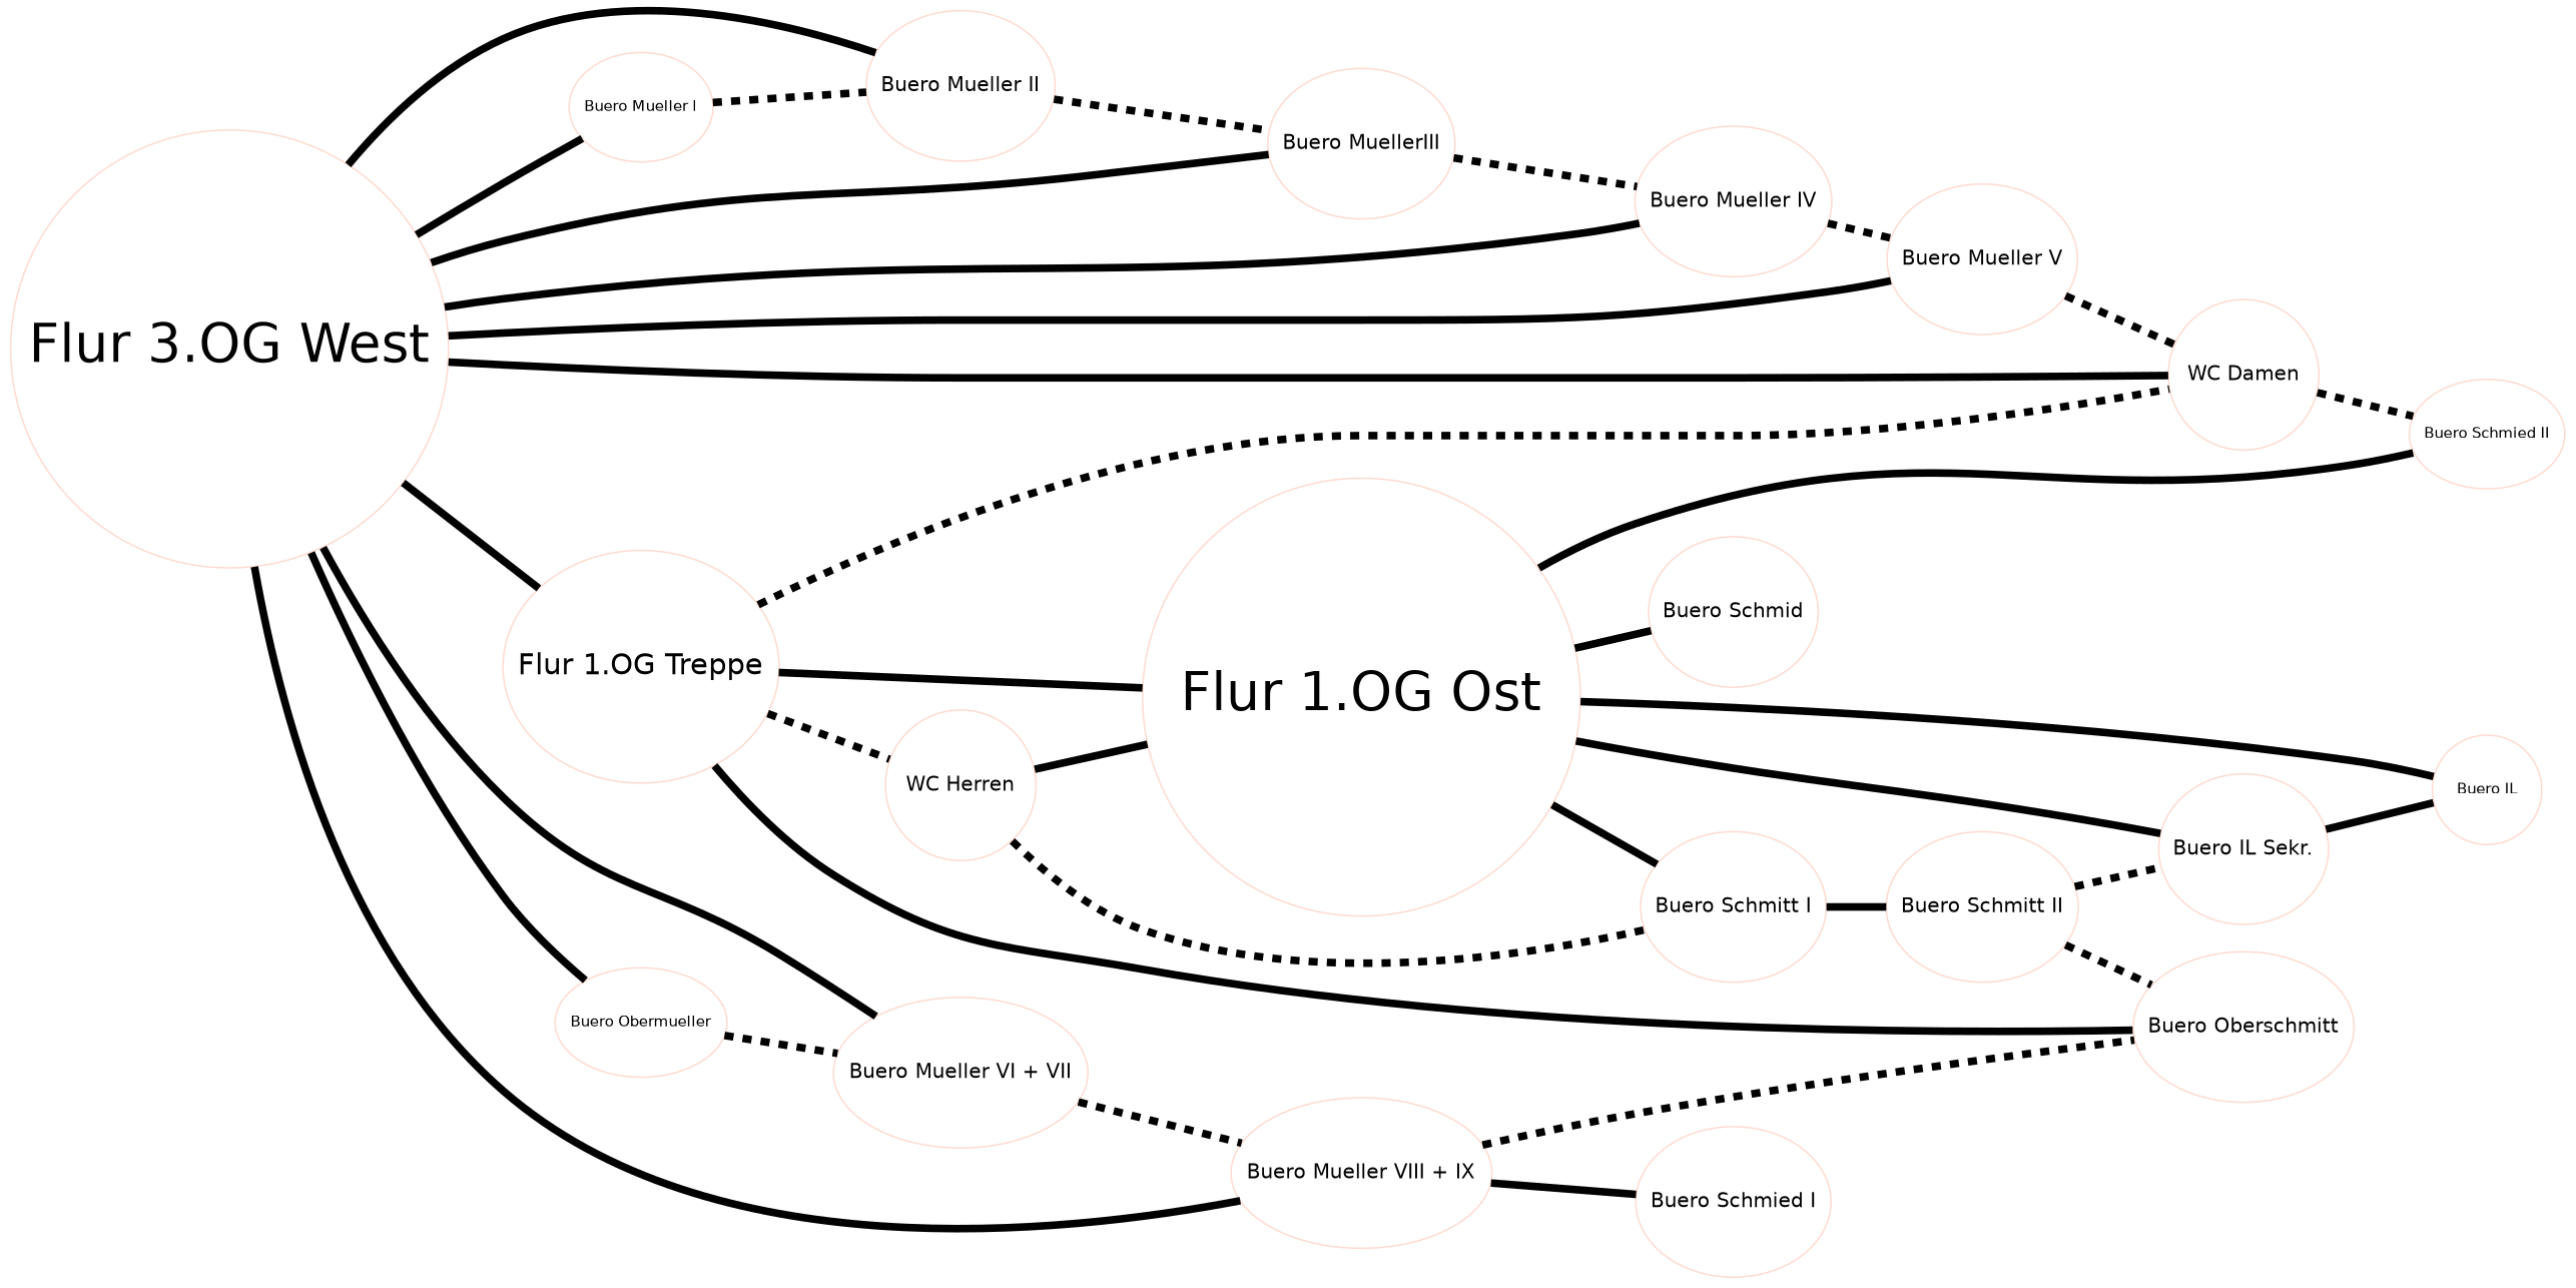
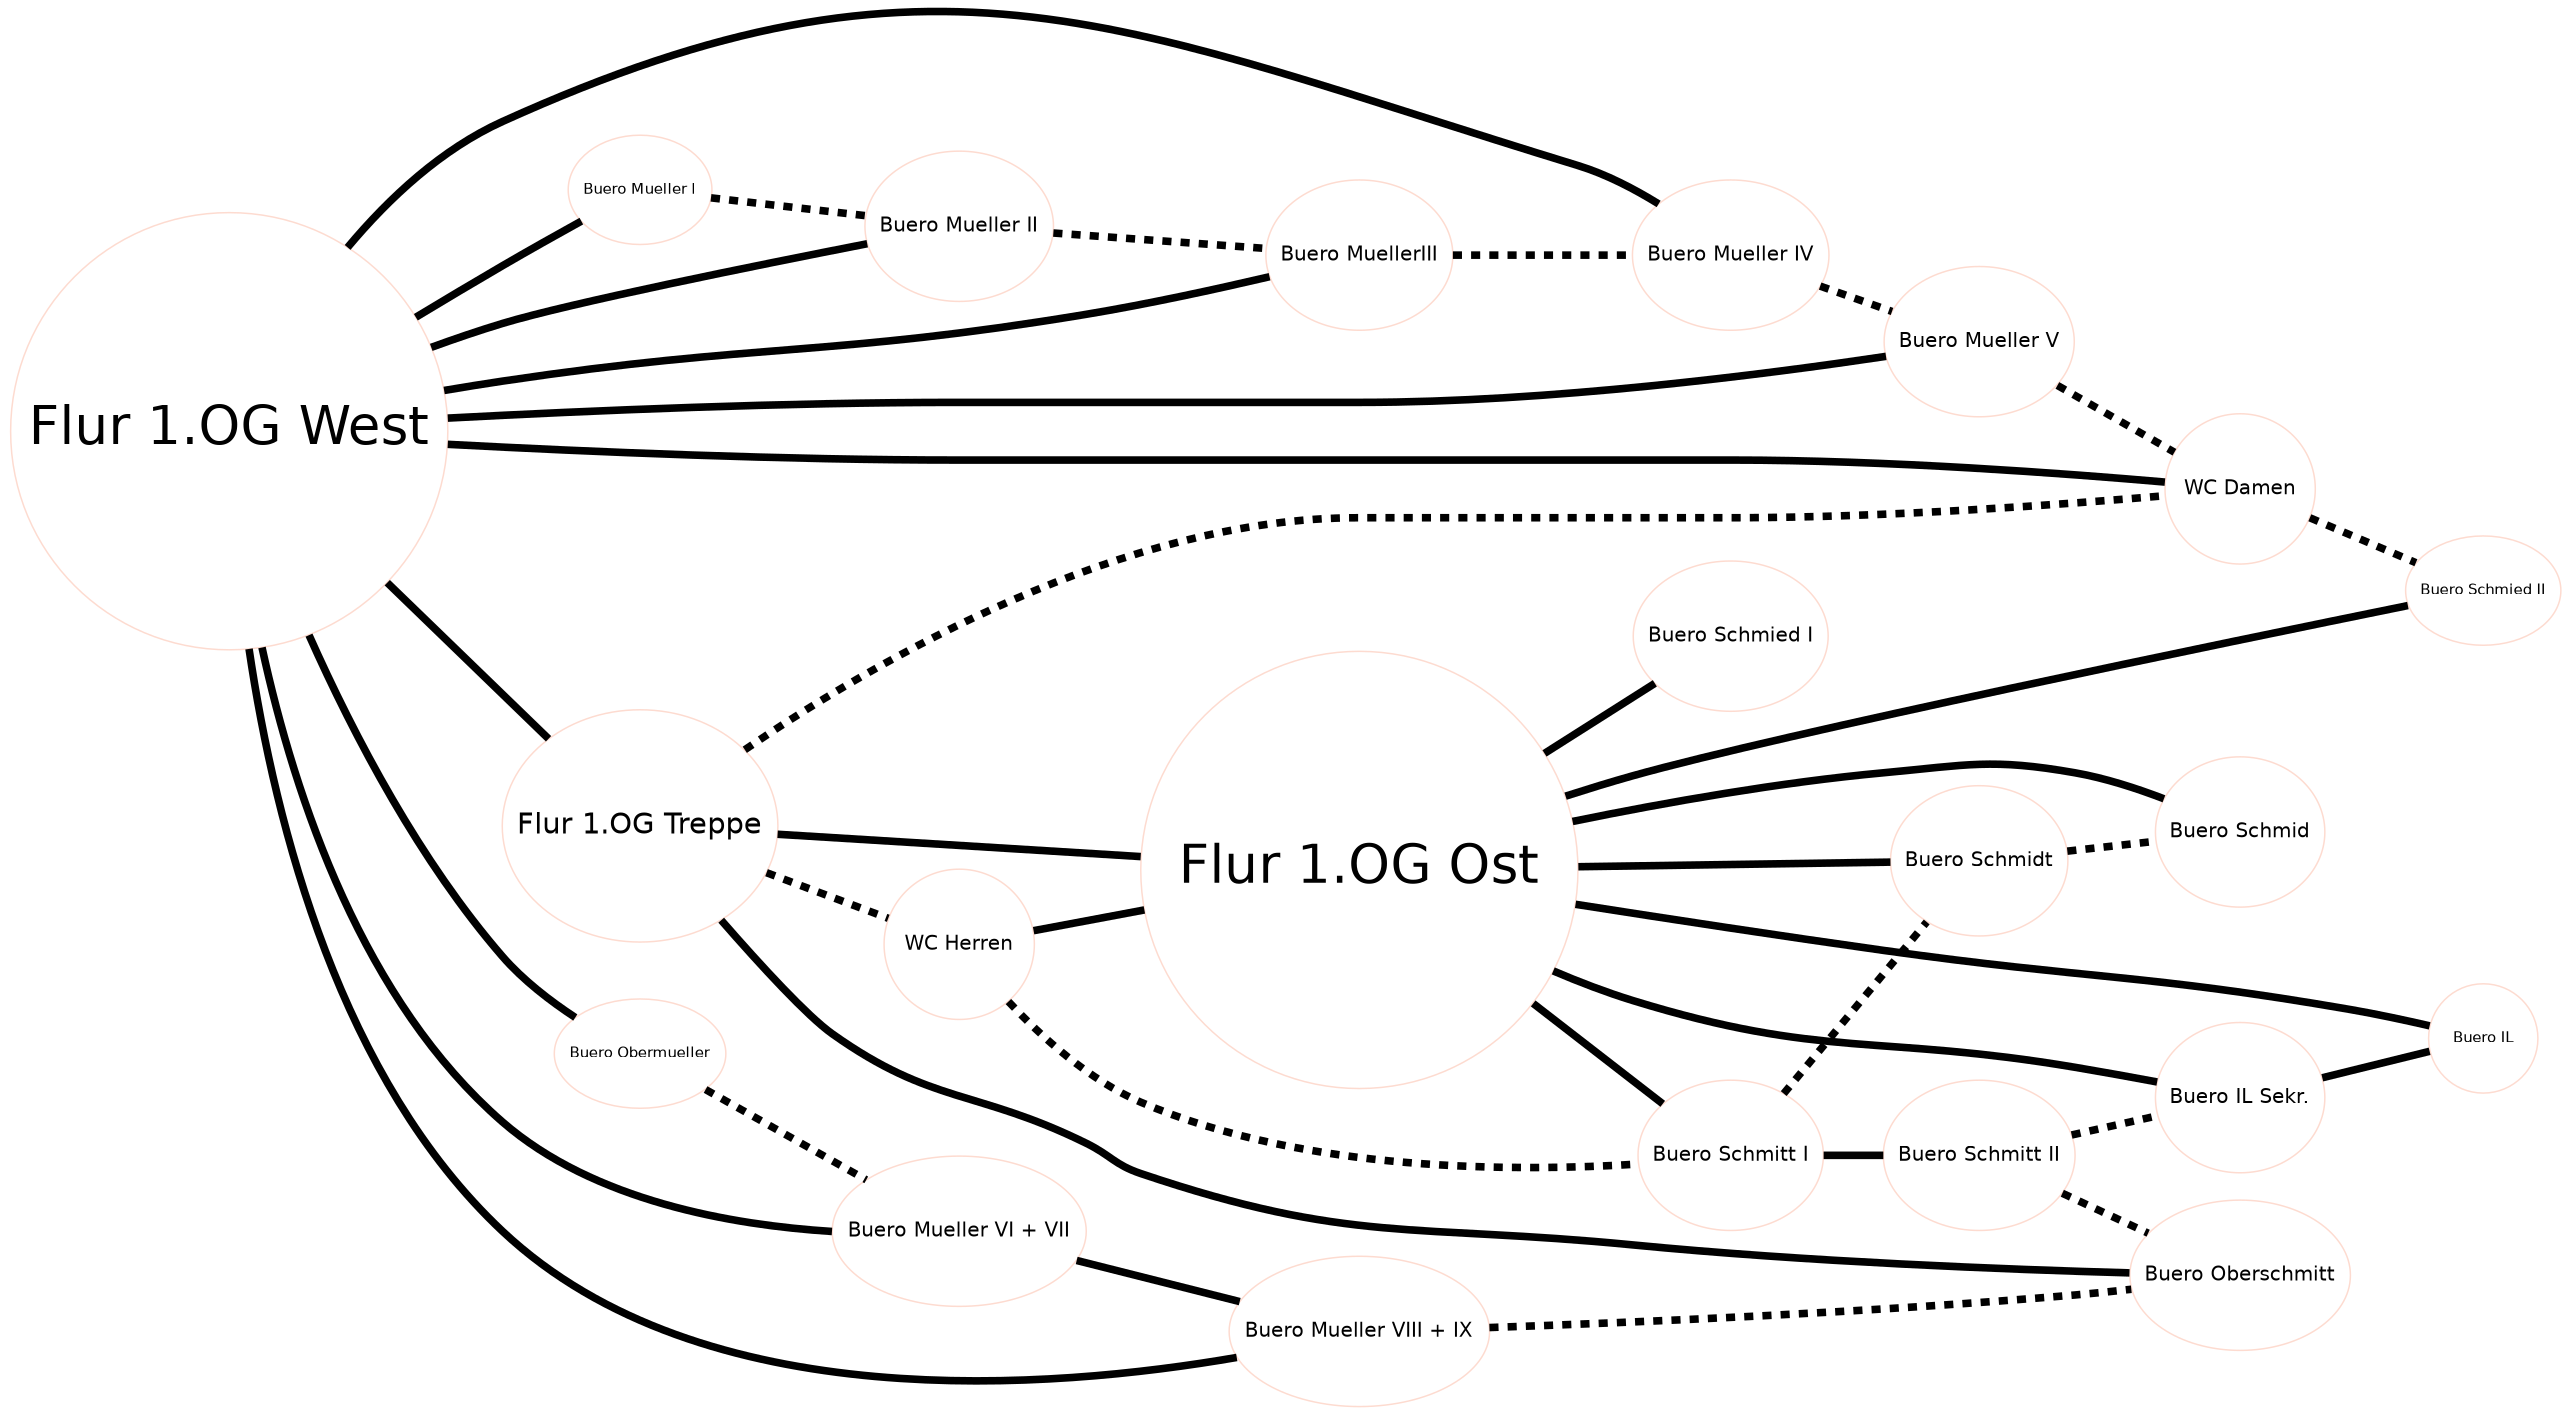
  strict graph {
    rankdir=LR
    node [color="#fddbd0" fontname=Helvetica fontsize=13.125]
    edge [penwidth=5 style=solid]
-   n1 [fontsize=35.0 height=4.0 label="Flur 3.OG West" width=4.0]
+   n1 [fontsize=35.0 height=4.0 label="Flur 1.OG West" width=4.0]
    n2 [fontsize=19.375 height=2.125 label="Flur 1.OG Treppe" width=2.125]
    n3 [fontsize=10.0 height=1.0 label="Buero Mueller I" width=1.0]
    n4 [height=1.375 label="Buero Mueller II" width=1.375]
    n5 [height=1.375 label="Buero MuellerIII" width=1.375]
    n6 [height=1.375 label="Buero Mueller IV" width=1.375]
    n7 [height=1.375 label="Buero Mueller V" width=1.375]
    n8 [height=1.375 label="WC Damen" width=1.375]
    n9 [fontsize=10.0 height=1.0 label="Buero Obermueller" width=1.0]
    n10 [height=1.375 label="Buero Mueller VI + VII" width=1.375]
    n11 [height=1.375 label="Buero Mueller VIII + IX" width=1.375]
    n12 [height=1.375 label="WC Herren" width=1.375]
    n13 [fontsize=35.0 height=4.0 label="Flur 1.OG Ost" width=4.0]
    n14 [height=1.375 label="Buero Oberschmitt" width=1.375]
    n15 [fontsize=10.0 height=1.0 label="Buero Schmied II" width=1.0]
    n16 [height=1.375 label="Buero Schmitt I" width=1.375]
+   n17 [height=1.375 label="Buero Schmidt" width=1.375]
    n18 [height=1.375 label="Buero Schmid" width=1.375]
    n19 [height=1.375 label="Buero Schmied I" width=1.375]
    n20 [height=1.375 label="Buero IL Sekr." width=1.375]
    n21 [fontsize=10.0 height=1.0 label="Buero IL" width=1.0]
    n22 [height=1.375 label="Buero Schmitt II" width=1.375]
    n1 -- n2
    n1 -- n3
    n1 -- n4
    n1 -- n5
    n1 -- n6
    n1 -- n7
    n1 -- n8
    n1 -- n9
    n1 -- n10
    n1 -- n11
    n2 -- n8 [style=dashed]
    n2 -- n12 [style=dashed]
    n2 -- n13
    n2 -- n14
    n3 -- n4 [style=dashed]
    n4 -- n5 [style=dashed]
    n5 -- n6 [style=dashed]
    n6 -- n7 [style=dashed]
    n7 -- n8 [style=dashed]
    n8 -- n15 [style=dashed]
    n9 -- n10 [style=dashed]
-   n10 -- n11 [style=dashed]
+   n10 -- n11
    n11 -- n14 [style=dashed]
    n12 -- n13
    n12 -- n16 [style=dashed]
    n13 -- n15
    n13 -- n16
+   n13 -- n17
    n13 -- n18
-   n11 -- n19
+   n13 -- n19
    n13 -- n20
    n13 -- n21
+   n16 -- n17 [style=dashed]
    n16 -- n22
+   n17 -- n18 [style=dashed]
    n20 -- n21
    n22 -- n14 [style=dashed]
    n22 -- n20 [style=dashed]
  }
